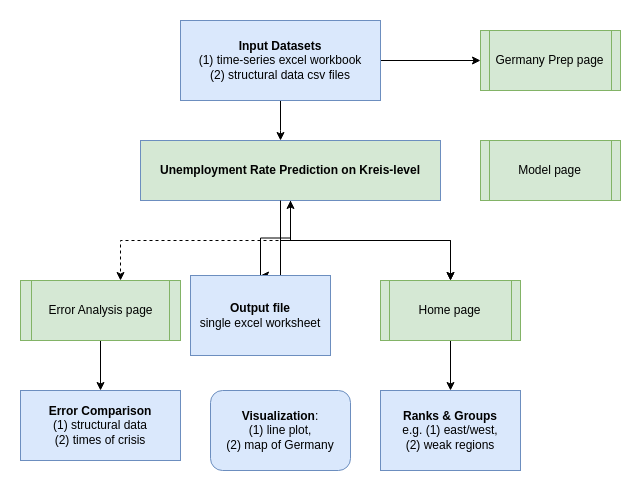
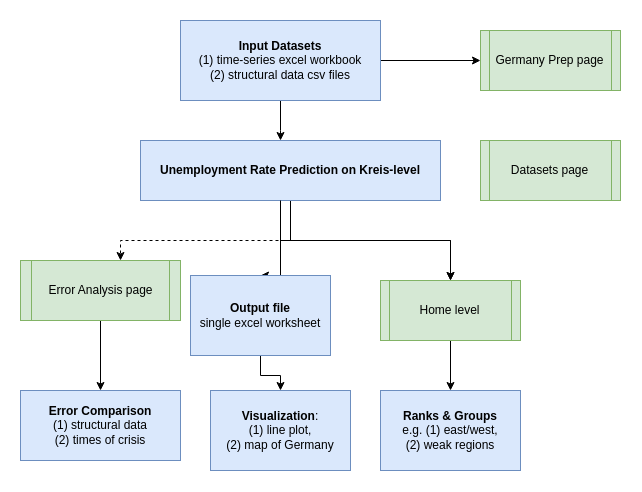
  <mxCell id="0" />
  <mxCell id="1" parent="0" />
  <mxCell id="2" value="" style="edgeStyle=orthogonalEdgeStyle;rounded=0;orthogonalLoop=1;jettySize=auto;html=1;" edge="1" parent="1" source="4" target="5"><mxGeometry relative="1" as="geometry" /></mxCell>
  <mxCell id="3" value="" style="edgeStyle=orthogonalEdgeStyle;rounded=0;orthogonalLoop=1;jettySize=auto;html=1;" edge="1" parent="1" source="4" target="8"><mxGeometry relative="1" as="geometry"><Array as="points"><mxPoint x="280" y="130" /><mxPoint x="280" y="130" /></Array></mxGeometry></mxCell>
  <mxCell id="4" value="&lt;b&gt;Input Datasets&lt;/b&gt;&lt;br&gt;(1) time-series excel workbook&lt;br&gt;(2) structural data csv files" style="rounded=0;whiteSpace=wrap;html=1;fillColor=#dae8fc;strokeColor=#6c8ebf;" vertex="1" parent="1"><mxGeometry x="180" y="20" width="200" height="80" as="geometry" /></mxCell>
  <mxCell id="5" value="Germany Prep page" style="shape=process;whiteSpace=wrap;html=1;backgroundOutline=1;rounded=0;size=0.067;fillColor=#d5e8d4;strokeColor=#82b366;" vertex="1" parent="1"><mxGeometry x="480" y="30" width="140" height="60" as="geometry" /></mxCell>
  <mxCell id="6" value="" style="edgeStyle=orthogonalEdgeStyle;rounded=0;orthogonalLoop=1;jettySize=auto;html=1;dashed=1;" edge="1" parent="1" source="8" target="10"><mxGeometry relative="1" as="geometry"><Array as="points"><mxPoint x="280" y="240" /><mxPoint x="120" y="240" /></Array></mxGeometry></mxCell>
  <mxCell id="7" value="" style="edgeStyle=orthogonalEdgeStyle;rounded=0;orthogonalLoop=1;jettySize=auto;html=1;" edge="1" parent="1" source="8" target="15"><mxGeometry relative="1" as="geometry" /></mxCell>
- <mxCell id="8" value="&lt;b&gt;Unemployment Rate Prediction on Kreis-level&lt;/b&gt;" style="rounded=0;whiteSpace=wrap;html=1;fillColor=#d5e8d4;strokeColor=#6c8ebf;" vertex="1" parent="1"><mxGeometry x="140" y="140" width="300" height="60" as="geometry" /></mxCell>
+ <mxCell id="8" value="&lt;b&gt;Unemployment Rate Prediction on Kreis-level&lt;/b&gt;" style="rounded=0;whiteSpace=wrap;html=1;fillColor=#dae8fc;strokeColor=#6c8ebf;" vertex="1" parent="1"><mxGeometry x="140" y="140" width="300" height="60" as="geometry" /></mxCell>
  <mxCell id="9" value="" style="edgeStyle=orthogonalEdgeStyle;rounded=0;orthogonalLoop=1;jettySize=auto;html=1;" edge="1" parent="1" source="10" target="19"><mxGeometry relative="1" as="geometry" /></mxCell>
- <mxCell id="10" value="Error Analysis page" style="shape=process;whiteSpace=wrap;html=1;backgroundOutline=1;rounded=0;size=0.067;fillColor=#d5e8d4;strokeColor=#82b366;" vertex="1" parent="1"><mxGeometry x="20" y="280" width="160" height="60" as="geometry" /></mxCell>
+ <mxCell id="10" value="Error Analysis page" style="shape=process;whiteSpace=wrap;html=1;backgroundOutline=1;rounded=0;size=0.067;fillColor=#d5e8d4;strokeColor=#82b366;" vertex="1" parent="1"><mxGeometry x="20" y="260" width="160" height="60" as="geometry" /></mxCell>
  <mxCell id="11" value="" style="edgeStyle=orthogonalEdgeStyle;rounded=0;orthogonalLoop=1;jettySize=auto;html=1;entryX=0.5;entryY=0;entryDx=0;entryDy=0;" edge="1" parent="1" target="13"><mxGeometry relative="1" as="geometry"><mxPoint x="280" y="210" as="sourcePoint" /><mxPoint x="286" y="280" as="targetPoint" /><Array as="points"><mxPoint x="280" y="210" /><mxPoint x="280" y="210" /></Array></mxGeometry></mxCell>
- <mxCell id="12" value="" style="edgeStyle=orthogonalEdgeStyle;rounded=0;orthogonalLoop=1;jettySize=auto;html=1;" edge="1" parent="1" source="13" target="8"><mxGeometry relative="1" as="geometry" /></mxCell>
+ <mxCell id="12" value="" style="edgeStyle=orthogonalEdgeStyle;rounded=0;orthogonalLoop=1;jettySize=auto;html=1;" edge="1" parent="1" source="13" target="17"><mxGeometry relative="1" as="geometry" /></mxCell>
  <mxCell id="13" value="&lt;b&gt;Output file&lt;/b&gt;&lt;br&gt;single excel worksheet" style="rounded=0;whiteSpace=wrap;html=1;fillColor=#dae8fc;strokeColor=#6c8ebf;" vertex="1" parent="1"><mxGeometry x="190" y="275" width="140" height="80" as="geometry" /></mxCell>
  <mxCell id="14" value="" style="edgeStyle=orthogonalEdgeStyle;rounded=0;orthogonalLoop=1;jettySize=auto;html=1;" edge="1" parent="1" source="15" target="20"><mxGeometry relative="1" as="geometry" /></mxCell>
- <mxCell id="15" value="Home page" style="shape=process;whiteSpace=wrap;html=1;backgroundOutline=1;rounded=0;size=0.067;fillColor=#d5e8d4;strokeColor=#82b366;" vertex="1" parent="1"><mxGeometry x="380" y="280" width="140" height="60" as="geometry" /></mxCell>
+ <mxCell id="15" value="Home level" style="shape=process;whiteSpace=wrap;html=1;backgroundOutline=1;rounded=0;size=0.067;fillColor=#d5e8d4;strokeColor=#82b366;" vertex="1" parent="1"><mxGeometry x="380" y="280" width="140" height="60" as="geometry" /></mxCell>
  <mxCell id="16" value="" style="edgeStyle=orthogonalEdgeStyle;rounded=0;orthogonalLoop=1;jettySize=auto;html=1;" edge="1" parent="1"><mxGeometry relative="1" as="geometry"><mxPoint x="280" y="200" as="sourcePoint" /><mxPoint x="450" y="280" as="targetPoint" /><Array as="points"><mxPoint x="280" y="240" /><mxPoint x="450" y="240" /><mxPoint x="450" y="280" /></Array></mxGeometry></mxCell>
- <mxCell id="17" value="&lt;b&gt;Visualization&lt;/b&gt;:&lt;br&gt;(1) line plot,&lt;br&gt;(2) map of Germany" style="whiteSpace=wrap;html=1;fillColor=#dae8fc;strokeColor=#6c8ebf;rounded=1;" vertex="1" parent="1"><mxGeometry x="210" y="390" width="140" height="80" as="geometry" /></mxCell>
- <mxCell id="18" value="Model page" style="shape=process;whiteSpace=wrap;html=1;backgroundOutline=1;rounded=0;size=0.067;fillColor=#d5e8d4;strokeColor=#82b366;" vertex="1" parent="1"><mxGeometry x="480" y="140" width="140" height="60" as="geometry" /></mxCell>
+ <mxCell id="17" value="&lt;b&gt;Visualization&lt;/b&gt;:&lt;br&gt;(1) line plot,&lt;br&gt;(2) map of Germany" style="rounded=0;whiteSpace=wrap;html=1;fillColor=#dae8fc;strokeColor=#6c8ebf;" vertex="1" parent="1"><mxGeometry x="210" y="390" width="140" height="80" as="geometry" /></mxCell>
+ <mxCell id="18" value="Datasets page" style="shape=process;whiteSpace=wrap;html=1;backgroundOutline=1;rounded=0;size=0.067;fillColor=#d5e8d4;strokeColor=#82b366;" vertex="1" parent="1"><mxGeometry x="480" y="140" width="140" height="60" as="geometry" /></mxCell>
  <mxCell id="19" value="&lt;b&gt;Error Comparison&lt;/b&gt;&lt;br&gt;(1) structural data&lt;br&gt;(2) times of crisis" style="whiteSpace=wrap;html=1;rounded=0;strokeColor=#6c8ebf;fillColor=#dae8fc;" vertex="1" parent="1"><mxGeometry x="20" y="390" width="160" height="70" as="geometry" /></mxCell>
  <mxCell id="20" value="&lt;b&gt;Ranks &amp;amp; Groups&lt;br&gt;&lt;/b&gt;e.g. (1) east/west,&lt;br&gt;(2) weak regions" style="rounded=0;whiteSpace=wrap;html=1;fillColor=#dae8fc;strokeColor=#6c8ebf;" vertex="1" parent="1"><mxGeometry x="380" y="390" width="140" height="80" as="geometry" /></mxCell>
